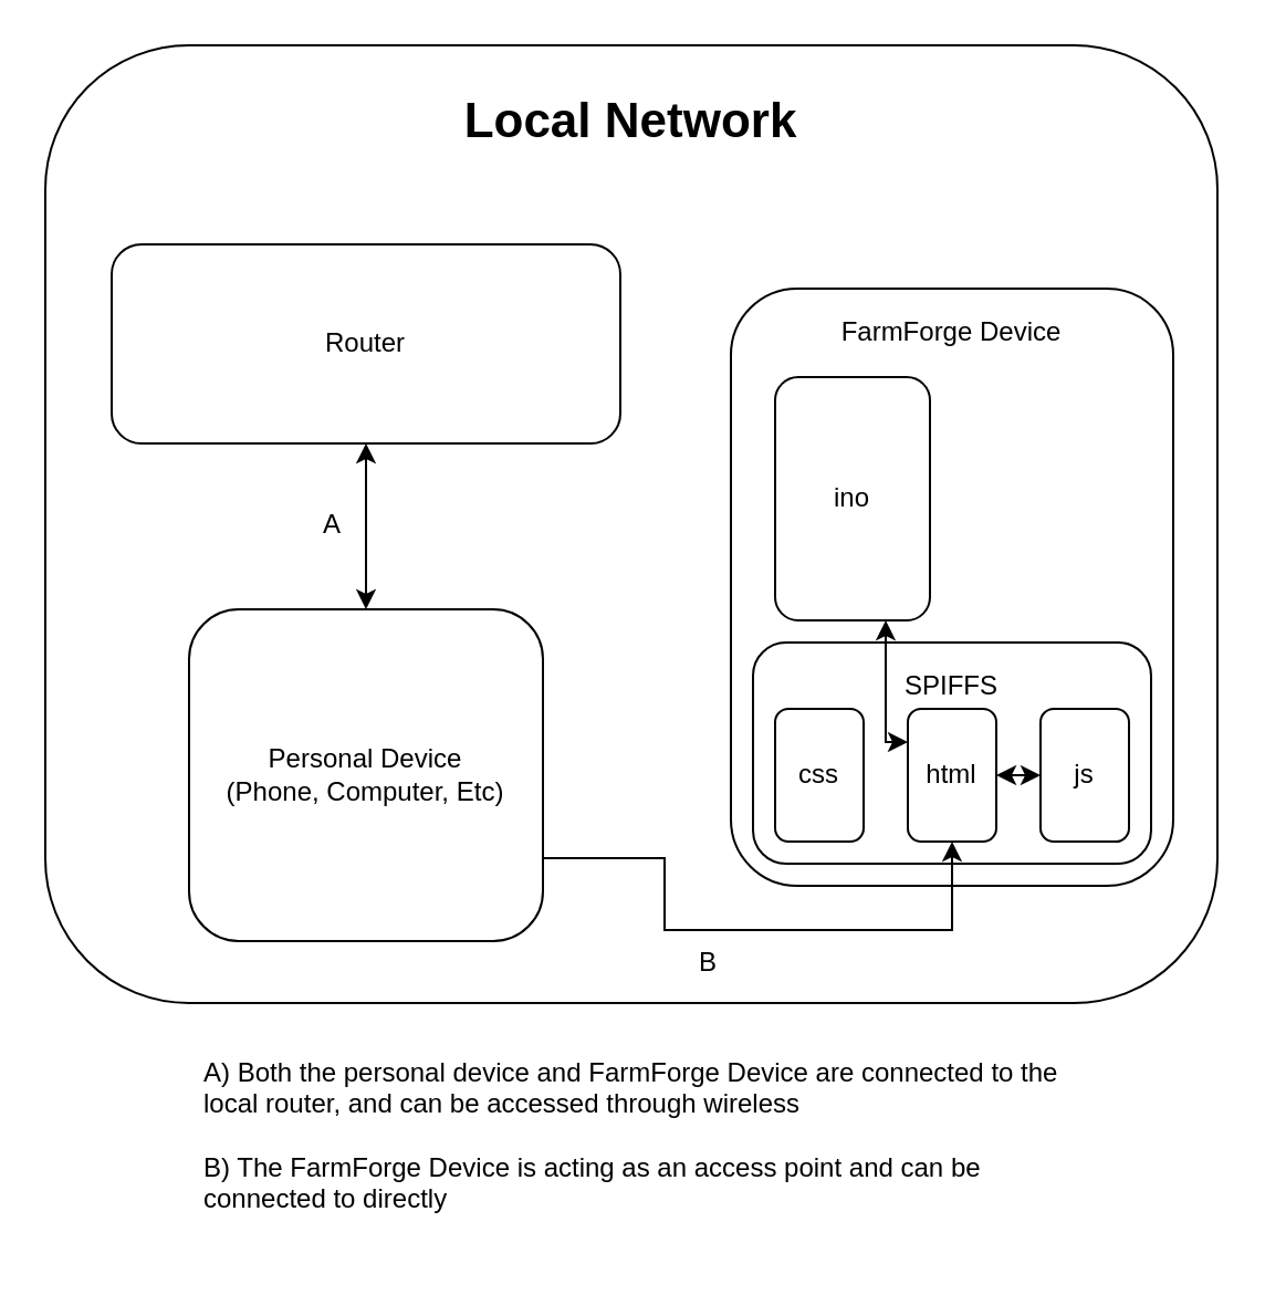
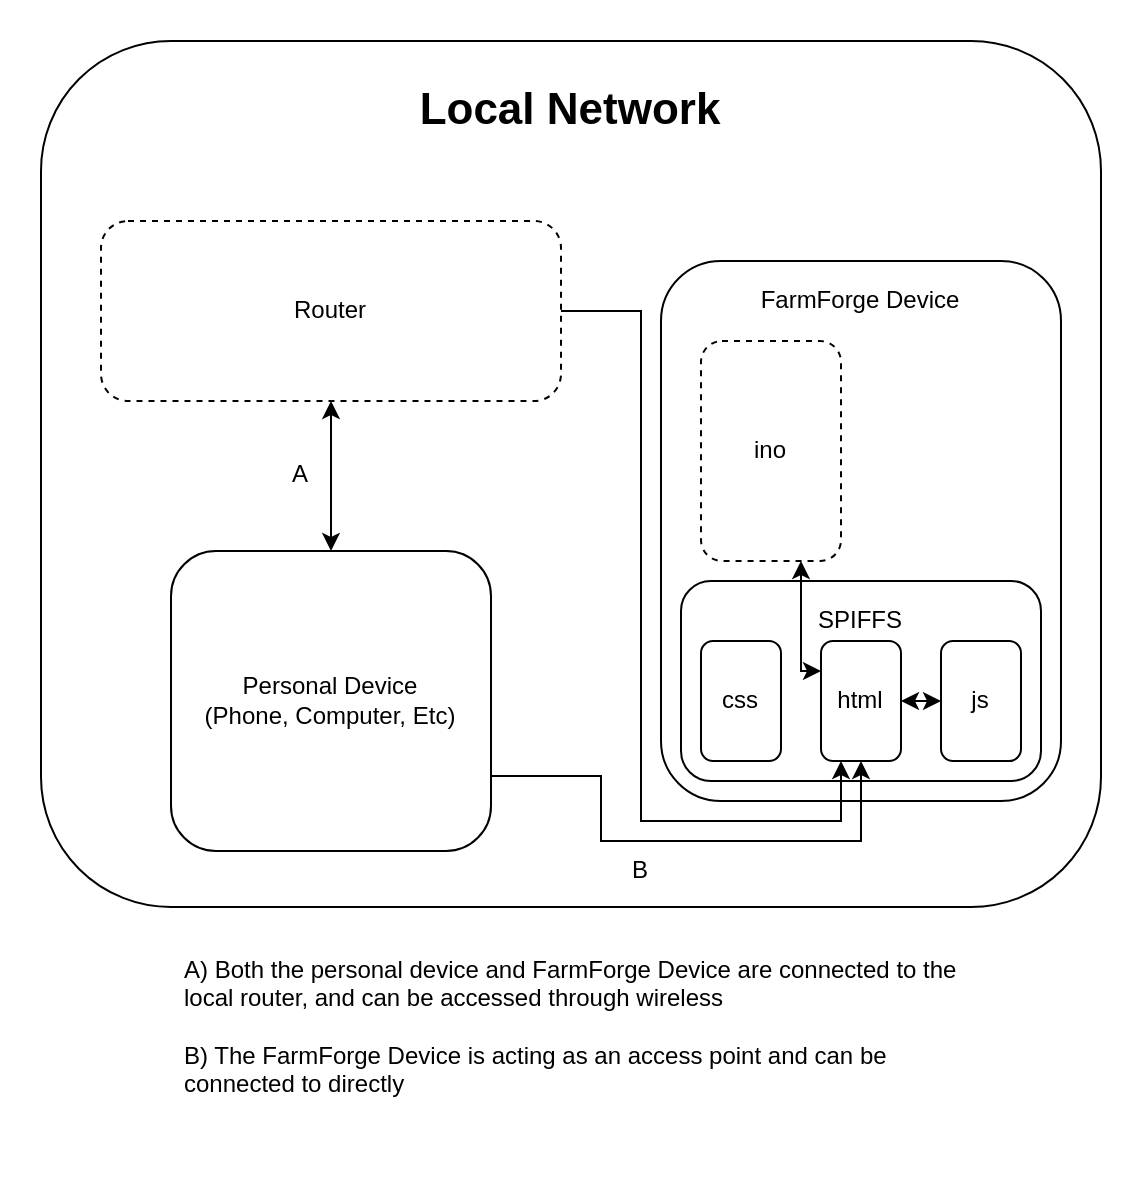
  <mxCell id="0" />
  <mxCell id="1" parent="0" />
  <mxCell id="2" value="" style="rounded=1;whiteSpace=wrap;html=1;" parent="1" vertex="1"><mxGeometry x="20" y="20" width="530" height="433" as="geometry" /></mxCell>
  <mxCell id="3" value="&lt;b&gt;&lt;font style=&quot;font-size: 22px&quot;&gt;Local Network&lt;/font&gt;&lt;/b&gt;" style="text;html=1;strokeColor=none;fillColor=none;align=center;verticalAlign=middle;whiteSpace=wrap;rounded=0;" parent="1" vertex="1"><mxGeometry x="200" y="30" width="170" height="50" as="geometry" /></mxCell>
  <mxCell id="4" value="" style="rounded=1;whiteSpace=wrap;html=1;" parent="1" vertex="1"><mxGeometry x="330" y="130" width="200" height="270" as="geometry" /></mxCell>
  <mxCell id="5" value="FarmForge Device" style="text;html=1;strokeColor=none;fillColor=none;align=center;verticalAlign=middle;whiteSpace=wrap;rounded=0;" parent="1" vertex="1"><mxGeometry x="375" y="140" width="110" height="20" as="geometry" /></mxCell>
  <mxCell id="6" value="" style="rounded=1;whiteSpace=wrap;html=1;" parent="1" vertex="1"><mxGeometry x="340" y="290" width="180" height="100" as="geometry" /></mxCell>
  <mxCell id="7" value="SPIFFS" style="text;html=1;strokeColor=none;fillColor=none;align=center;verticalAlign=middle;whiteSpace=wrap;rounded=0;" parent="1" vertex="1"><mxGeometry x="405" y="300" width="50" height="20" as="geometry" /></mxCell>
  <mxCell id="8" value="css" style="rounded=1;whiteSpace=wrap;html=1;" parent="1" vertex="1"><mxGeometry x="350" y="320" width="40" height="60" as="geometry" /></mxCell>
  <mxCell id="9" style="edgeStyle=orthogonalEdgeStyle;rounded=0;orthogonalLoop=1;jettySize=auto;html=1;exitX=1;exitY=0.5;exitDx=0;exitDy=0;entryX=0;entryY=0.5;entryDx=0;entryDy=0;startArrow=classic;startFill=1;endArrow=classic;endFill=1;" parent="1" source="11" target="12" edge="1"><mxGeometry relative="1" as="geometry" /></mxCell>
  <mxCell id="10" style="edgeStyle=orthogonalEdgeStyle;rounded=0;orthogonalLoop=1;jettySize=auto;html=1;exitX=0;exitY=0.25;exitDx=0;exitDy=0;startArrow=classic;startFill=1;endArrow=classic;endFill=1;" parent="1" source="11" target="13" edge="1"><mxGeometry relative="1" as="geometry"><Array as="points"><mxPoint x="400" y="335" /></Array></mxGeometry></mxCell>
  <mxCell id="11" value="html" style="rounded=1;whiteSpace=wrap;html=1;" parent="1" vertex="1"><mxGeometry x="410" y="320" width="40" height="60" as="geometry" /></mxCell>
  <mxCell id="12" value="js" style="rounded=1;whiteSpace=wrap;html=1;" parent="1" vertex="1"><mxGeometry x="470" y="320" width="40" height="60" as="geometry" /></mxCell>
- <mxCell id="13" value="ino" style="rounded=1;whiteSpace=wrap;html=1;" parent="1" vertex="1"><mxGeometry x="350" y="170" width="70" height="110" as="geometry" /></mxCell>
+ <mxCell id="13" value="ino" style="rounded=1;whiteSpace=wrap;html=1;dashed=1;" parent="1" vertex="1"><mxGeometry x="350" y="170" width="70" height="110" as="geometry" /></mxCell>
  <mxCell id="14" style="edgeStyle=orthogonalEdgeStyle;rounded=0;orthogonalLoop=1;jettySize=auto;html=1;exitX=0.5;exitY=0;exitDx=0;exitDy=0;entryX=0.5;entryY=1;entryDx=0;entryDy=0;startArrow=classic;startFill=1;" parent="1" source="16" target="18" edge="1"><mxGeometry relative="1" as="geometry" /></mxCell>
  <mxCell id="15" style="edgeStyle=orthogonalEdgeStyle;rounded=0;orthogonalLoop=1;jettySize=auto;html=1;exitX=1;exitY=0.75;exitDx=0;exitDy=0;entryX=0.5;entryY=1;entryDx=0;entryDy=0;" edge="1" parent="1" source="16" target="11"><mxGeometry relative="1" as="geometry"><Array as="points"><mxPoint x="300" y="388" /><mxPoint x="300" y="420" /><mxPoint x="430" y="420" /></Array></mxGeometry></mxCell>
  <mxCell id="16" value="Personal Device&lt;br&gt;(Phone, Computer, Etc)" style="rounded=1;whiteSpace=wrap;html=1;" parent="1" vertex="1"><mxGeometry x="85" y="275" width="160" height="150" as="geometry" /></mxCell>
- <mxCell id="18" value="Router" style="rounded=1;whiteSpace=wrap;html=1;" parent="1" vertex="1"><mxGeometry x="50" y="110" width="230" height="90" as="geometry" /></mxCell>
+ <mxCell id="17" style="edgeStyle=orthogonalEdgeStyle;rounded=0;orthogonalLoop=1;jettySize=auto;html=1;exitX=1;exitY=0.5;exitDx=0;exitDy=0;entryX=0.25;entryY=1;entryDx=0;entryDy=0;" edge="1" parent="1" source="18" target="11"><mxGeometry relative="1" as="geometry"><Array as="points"><mxPoint x="320" y="155" /><mxPoint x="320" y="410" /><mxPoint x="420" y="410" /></Array></mxGeometry></mxCell>
+ <mxCell id="18" value="Router" style="rounded=1;whiteSpace=wrap;html=1;dashed=1;" parent="1" vertex="1"><mxGeometry x="50" y="110" width="230" height="90" as="geometry" /></mxCell>
  <mxCell id="19" value="A" style="text;html=1;strokeColor=none;fillColor=none;align=center;verticalAlign=middle;whiteSpace=wrap;rounded=0;" vertex="1" parent="1"><mxGeometry x="130" y="226.5" width="40" height="20" as="geometry" /></mxCell>
  <mxCell id="20" value="B" style="text;html=1;strokeColor=none;fillColor=none;align=center;verticalAlign=middle;whiteSpace=wrap;rounded=0;" vertex="1" parent="1"><mxGeometry x="300" y="425" width="40" height="20" as="geometry" /></mxCell>
  <mxCell id="21" value="A) Both the personal device and FarmForge Device are connected to the local router, and can be accessed through wireless&lt;br&gt;&lt;br&gt;B) The FarmForge Device is acting as an access point and can be connected to directly" style="text;html=1;strokeColor=none;fillColor=none;align=left;verticalAlign=middle;whiteSpace=wrap;rounded=0;" vertex="1" parent="1"><mxGeometry x="90" y="453" width="390" height="120" as="geometry" /></mxCell>
